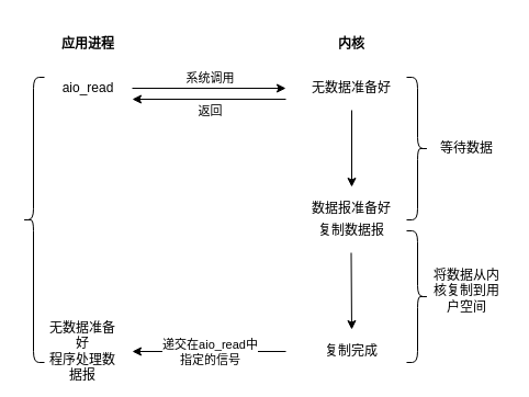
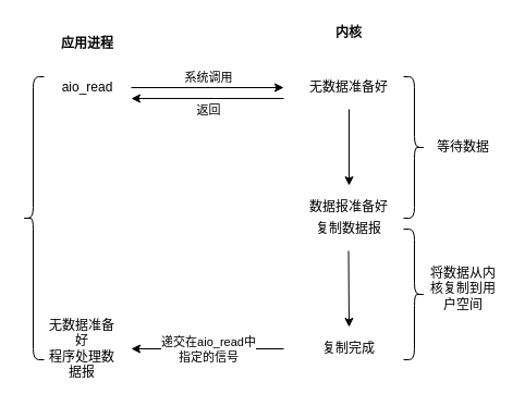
  <mxCell id="0" />
  <mxCell id="1" parent="0" />
  <mxCell id="2" value="&lt;b&gt;应用进程&lt;/b&gt;" style="text;html=1;strokeColor=none;fillColor=none;align=center;verticalAlign=middle;whiteSpace=wrap;rounded=0;" vertex="1" parent="1"><mxGeometry x="40" y="20" width="80" height="40" as="geometry" /></mxCell>
  <mxCell id="3" value="aio_read" style="text;html=1;strokeColor=none;fillColor=none;align=center;verticalAlign=middle;whiteSpace=wrap;rounded=0;" vertex="1" parent="1"><mxGeometry x="50" y="60" width="60" height="40" as="geometry" /></mxCell>
- <mxCell id="4" value="&lt;b&gt;内核&lt;/b&gt;" style="text;html=1;strokeColor=none;fillColor=none;align=center;verticalAlign=middle;whiteSpace=wrap;rounded=0;" vertex="1" parent="1"><mxGeometry x="280" y="20" width="80" height="40" as="geometry" /></mxCell>
+ <mxCell id="4" value="&lt;b&gt;内核&lt;/b&gt;" style="text;html=1;strokeColor=none;fillColor=none;align=center;verticalAlign=middle;whiteSpace=wrap;rounded=0;" vertex="1" parent="1"><mxGeometry x="280" y="10" width="80" height="40" as="geometry" /></mxCell>
  <mxCell id="5" value="无数据准备好" style="text;html=1;strokeColor=none;fillColor=none;align=center;verticalAlign=middle;whiteSpace=wrap;rounded=0;" vertex="1" parent="1"><mxGeometry x="280" y="60" width="80" height="40" as="geometry" /></mxCell>
  <mxCell id="6" value="" style="endArrow=classic;html=1;rounded=0;" edge="1" parent="1"><mxGeometry width="50" height="50" relative="1" as="geometry"><mxPoint x="120" y="80" as="sourcePoint" /><mxPoint x="260" y="80" as="targetPoint" /></mxGeometry></mxCell>
  <mxCell id="7" value="系统调用" style="edgeLabel;html=1;align=center;verticalAlign=middle;resizable=0;points=[];" vertex="1" connectable="0" parent="6"><mxGeometry x="0.267" y="1" relative="1" as="geometry"><mxPoint x="-19" y="-9" as="offset" /></mxGeometry></mxCell>
  <mxCell id="8" value="数据报准备好" style="text;html=1;strokeColor=none;fillColor=none;align=center;verticalAlign=middle;whiteSpace=wrap;rounded=0;" vertex="1" parent="1"><mxGeometry x="280" y="180" width="80" height="20" as="geometry" /></mxCell>
  <mxCell id="9" value="" style="endArrow=classic;html=1;rounded=0;exitX=0.5;exitY=1;exitDx=0;exitDy=0;" edge="1" parent="1" source="5"><mxGeometry width="50" height="50" relative="1" as="geometry"><mxPoint x="270" y="480" as="sourcePoint" /><mxPoint x="320" y="170" as="targetPoint" /></mxGeometry></mxCell>
  <mxCell id="10" value="" style="shape=curlyBracket;whiteSpace=wrap;html=1;rounded=1;flipH=1;" vertex="1" parent="1"><mxGeometry x="370" y="70" width="20" height="130" as="geometry" /></mxCell>
  <mxCell id="11" value="等待数据" style="text;html=1;strokeColor=none;fillColor=none;align=center;verticalAlign=middle;whiteSpace=wrap;rounded=0;" vertex="1" parent="1"><mxGeometry x="390" y="115" width="70" height="40" as="geometry" /></mxCell>
  <mxCell id="12" value="复制数据报" style="text;html=1;strokeColor=none;fillColor=none;align=center;verticalAlign=middle;whiteSpace=wrap;rounded=0;" vertex="1" parent="1"><mxGeometry x="280" y="200" width="80" height="20" as="geometry" /></mxCell>
  <mxCell id="13" value="" style="endArrow=classic;html=1;rounded=0;exitX=0.5;exitY=1;exitDx=0;exitDy=0;" edge="1" parent="1"><mxGeometry width="50" height="50" relative="1" as="geometry"><mxPoint x="319.5" y="230" as="sourcePoint" /><mxPoint x="320" y="300" as="targetPoint" /></mxGeometry></mxCell>
  <mxCell id="14" value="复制完成" style="text;html=1;strokeColor=none;fillColor=none;align=center;verticalAlign=middle;whiteSpace=wrap;rounded=0;" vertex="1" parent="1"><mxGeometry x="280" y="300" width="80" height="40" as="geometry" /></mxCell>
  <mxCell id="15" value="" style="shape=curlyBracket;whiteSpace=wrap;html=1;rounded=1;flipH=1;" vertex="1" parent="1"><mxGeometry x="370" y="210" width="20" height="120" as="geometry" /></mxCell>
  <mxCell id="16" value="将数据从内核复制到用户空间" style="text;html=1;strokeColor=none;fillColor=none;align=center;verticalAlign=middle;whiteSpace=wrap;rounded=0;" vertex="1" parent="1"><mxGeometry x="390" y="245" width="70" height="40" as="geometry" /></mxCell>
  <mxCell id="17" value="" style="endArrow=classic;html=1;rounded=0;" edge="1" parent="1"><mxGeometry width="50" height="50" relative="1" as="geometry"><mxPoint x="260" y="320" as="sourcePoint" /><mxPoint x="120" y="320" as="targetPoint" /></mxGeometry></mxCell>
  <mxCell id="18" value="无数据准备好&lt;br&gt;程序处理数据报" style="text;html=1;strokeColor=none;fillColor=none;align=center;verticalAlign=middle;whiteSpace=wrap;rounded=0;" vertex="1" parent="1"><mxGeometry x="40" y="300" width="70" height="40" as="geometry" /></mxCell>
  <mxCell id="19" value="" style="shape=curlyBracket;whiteSpace=wrap;html=1;rounded=1;" vertex="1" parent="1"><mxGeometry x="20" y="70" width="20" height="260" as="geometry" /></mxCell>
  <mxCell id="20" value="递交在aio_read中&lt;br&gt;指定的信号" style="edgeLabel;html=1;align=center;verticalAlign=middle;resizable=0;points=[];" vertex="1" connectable="0" parent="1"><mxGeometry x="190" y="320" as="geometry" /></mxCell>
  <mxCell id="21" value="" style="endArrow=classic;html=1;rounded=0;" edge="1" parent="1"><mxGeometry width="50" height="50" relative="1" as="geometry"><mxPoint x="260" y="90" as="sourcePoint" /><mxPoint x="120" y="90" as="targetPoint" /></mxGeometry></mxCell>
  <mxCell id="22" value="返回" style="edgeLabel;html=1;align=center;verticalAlign=middle;resizable=0;points=[];" vertex="1" connectable="0" parent="1"><mxGeometry x="190" y="100" as="geometry" /></mxCell>
